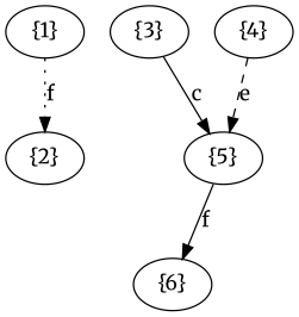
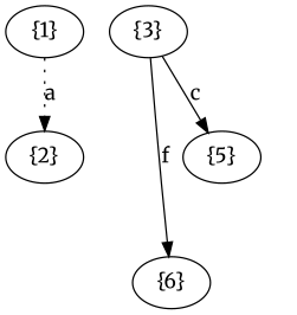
  digraph {
    fontname=Merriweather
    node [fontname=Merriweather]
    edge [fontname=Merriweather style=solid]
    "{1}" [role=start]
    "{2}"
    "{6}" [role=end]
    "{3}"
    "{5}"
-   "{4}"
-   "{1}" -> "{2}" [label=f style=dotted]
+   "{1}" -> "{2}" [label=a style=dotted]
    "{3}" -> "{5}" [label=c]
-   "{5}" -> "{6}" [label=f]
-   "{4}" -> "{5}" [label=e style=dashed]
+   "{3}" -> "{6}" [label=f]
  }
